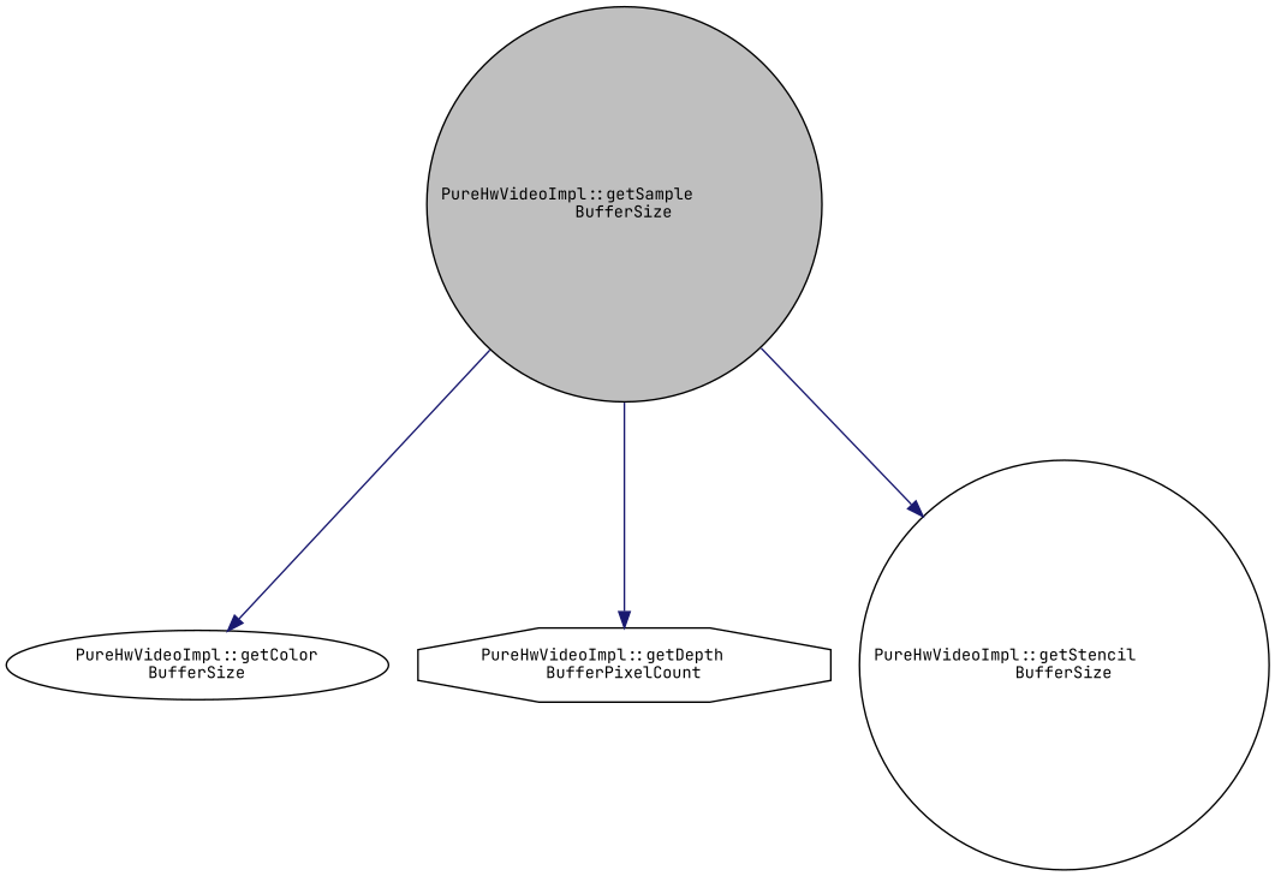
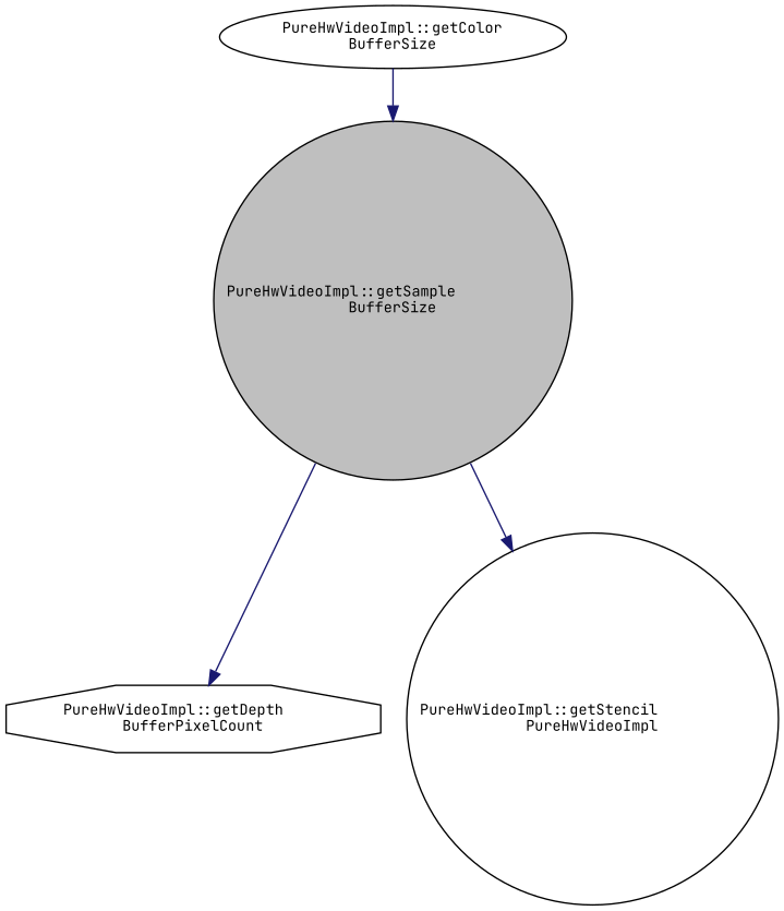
  digraph {
    fontname="JetBrains Mono"
    rankdir=TB
    node [color=black fillcolor=white fontname="JetBrains Mono" fontsize=10 shape=circle style=filled]
    edge [color=midnightblue fontname="JetBrains Mono" fontsize=10 labelfontname=Helvetica labelfontsize=10 style=solid]
    n1 [fillcolor=grey75 fontcolor=black height=0.2 label="PureHwVideoImpl::getSample\lBufferSize" width=0.4]
    n2 [height=0.2 label="PureHwVideoImpl::getColor\lBufferSize" shape=ellipse width=0.4]
    n3 [height=0.2 label="PureHwVideoImpl::getDepth\lBufferPixelCount" shape=octagon width=0.4]
-   n4 [height=0.2 label="PureHwVideoImpl::getStencil\lBufferSize" width=0.4]
-   n1 -> n2
+   n4 [height=0.2 label="PureHwVideoImpl::getStencil\lPureHwVideoImpl" width=0.4]
+   n2 -> n1
    n1 -> n3
    n1 -> n4
  }
